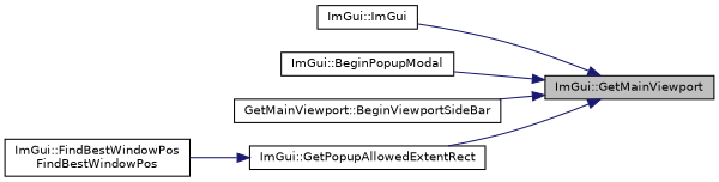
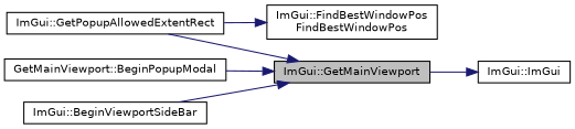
  digraph {
    rankdir=RL
    node [color=black fillcolor=white fontname=Helvetica fontsize=10 shape=record style=filled]
    edge [color=midnightblue dir=back fontname=Helvetica fontsize=10 labelfontname=Helvetica labelfontsize=10 style=solid]
    n1 [fillcolor=grey75 fontcolor=black height=0.2 label="ImGui::GetMainViewport" width=0.4]
    n2 [height=0.2 label="ImGui::ImGui" width=0.4]
-   n3 [height=0.2 label="ImGui::BeginPopupModal" width=0.4]
-   n4 [height=0.2 label="GetMainViewport::BeginViewportSideBar" width=0.4]
+   n3 [height=0.2 label="GetMainViewport::BeginPopupModal" width=0.4]
+   n4 [height=0.2 label="ImGui::BeginViewportSideBar" width=0.4]
    n5 [height=0.2 label="ImGui::GetPopupAllowedExtentRect" width=0.4]
    n6 [height=0.2 label="ImGui::FindBestWindowPos\lFindBestWindowPos" width=0.4]
-   n1 -> n2
+   n2 -> n1
    n1 -> n3
    n1 -> n4
    n1 -> n5
-   n5 -> n6
+   n6 -> n5
  }
